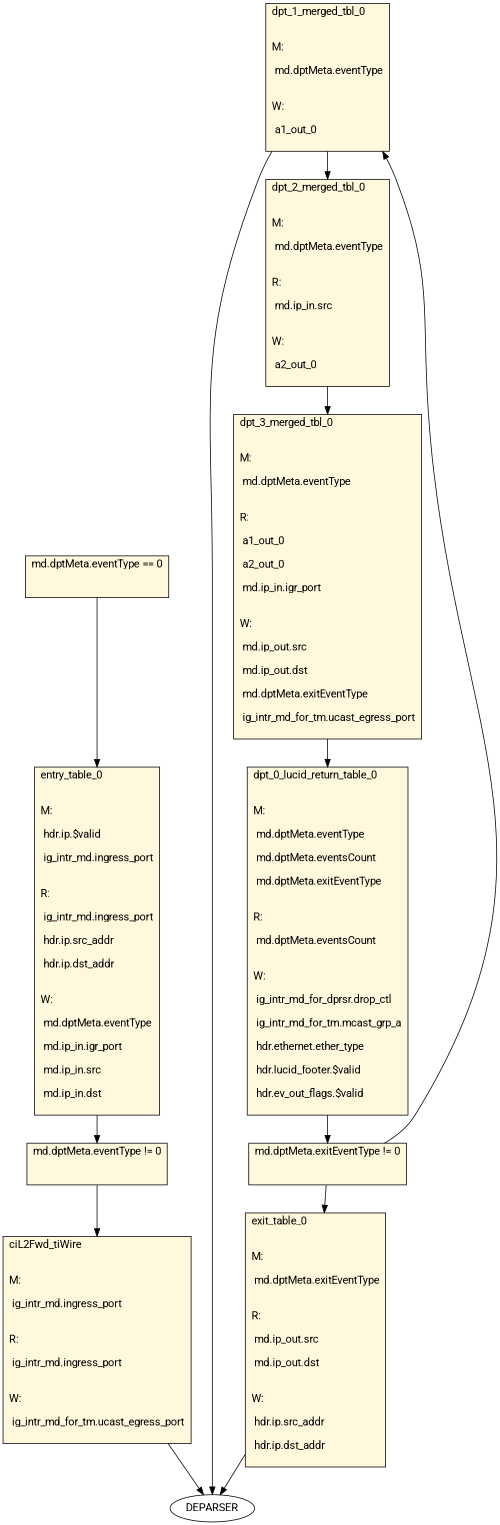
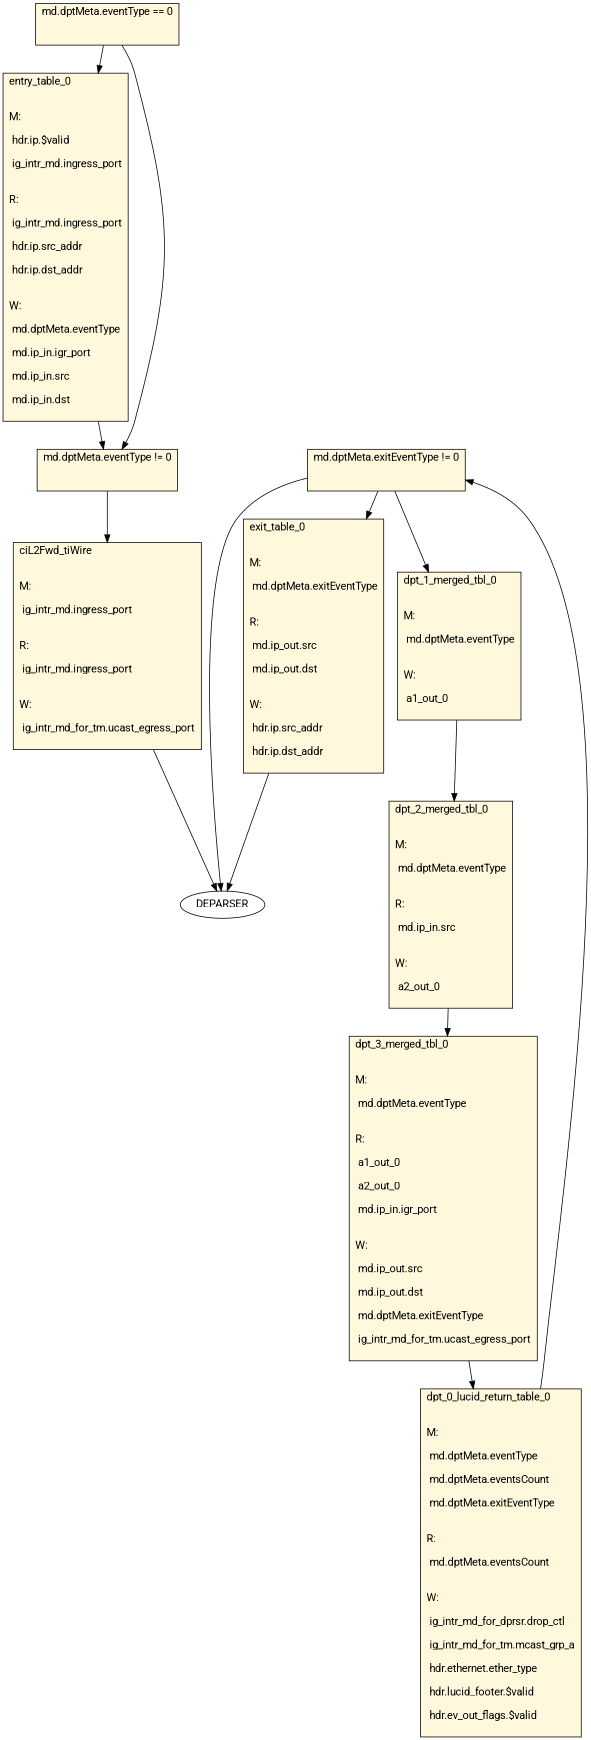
  digraph {
    fontname=Roboto
    node [fillcolor=cornsilk fontname=Roboto shape=record style=filled]
    edge [fontname=Roboto]
    n1 [label="md.dptMeta.eventType == 0\l\l\n "]
    n2 [label="entry_table_0\l\l\nM:\l\n hdr.ip.$valid\l\n ig_intr_md.ingress_port\l\n\lR:\l\n ig_intr_md.ingress_port\l\n hdr.ip.src_addr\l\n hdr.ip.dst_addr\l\n\lW:\l\n md.dptMeta.eventType\l\n md.ip_in.igr_port\l\n md.ip_in.src\l\n md.ip_in.dst\l\n "]
    n3 [label="md.dptMeta.eventType != 0\l\l\n "]
    n4 [label="ciL2Fwd_tiWire\l\l\nM:\l\n ig_intr_md.ingress_port\l\n\lR:\l\n ig_intr_md.ingress_port\l\n\lW:\l\n ig_intr_md_for_tm.ucast_egress_port\l\n "]
    n5 [label="dpt_1_merged_tbl_0\l\l\nM:\l\n md.dptMeta.eventType\l\n\lW:\l\n a1_out_0\l\n "]
    n6 [label="dpt_2_merged_tbl_0\l\l\nM:\l\n md.dptMeta.eventType\l\n\lR:\l\n md.ip_in.src\l\n\lW:\l\n a2_out_0\l\n "]
    DEPARSER [fillcolor="" shape="" style=""]
    n8 [label="dpt_3_merged_tbl_0\l\l\nM:\l\n md.dptMeta.eventType\l\n\lR:\l\n a1_out_0\l\n a2_out_0\l\n md.ip_in.igr_port\l\n\lW:\l\n md.ip_out.src\l\n md.ip_out.dst\l\n md.dptMeta.exitEventType\l\n ig_intr_md_for_tm.ucast_egress_port\l\n "]
    n9 [label="dpt_0_lucid_return_table_0\l\l\nM:\l\n md.dptMeta.eventType\l\n md.dptMeta.eventsCount\l\n md.dptMeta.exitEventType\l\n\lR:\l\n md.dptMeta.eventsCount\l\n\lW:\l\n ig_intr_md_for_dprsr.drop_ctl\l\n ig_intr_md_for_tm.mcast_grp_a\l\n hdr.ethernet.ether_type\l\n hdr.lucid_footer.$valid\l\n hdr.ev_out_flags.$valid\l\n "]
    n10 [label="md.dptMeta.exitEventType != 0\l\l\n "]
    n11 [label="exit_table_0\l\l\nM:\l\n md.dptMeta.exitEventType\l\n\lR:\l\n md.ip_out.src\l\n md.ip_out.dst\l\n\lW:\l\n hdr.ip.src_addr\l\n hdr.ip.dst_addr\l\n "]
    n1 -> n2
+   n1 -> n3
    n2 -> n3
    n3 -> n4
    n4 -> DEPARSER
    n5 -> n6
    n6 -> n8
    n8 -> n9
    n9 -> n10
    n10 -> n5
-   n5 -> DEPARSER
+   n10 -> DEPARSER
    n10 -> n11
    n11 -> DEPARSER
  }
